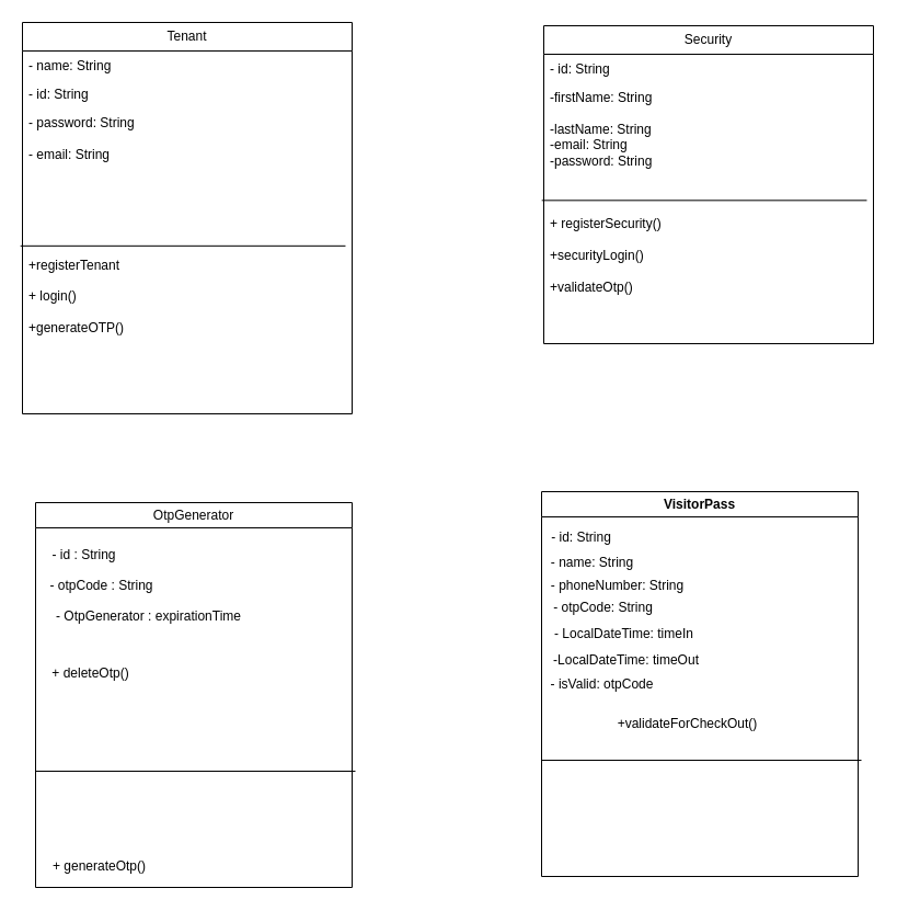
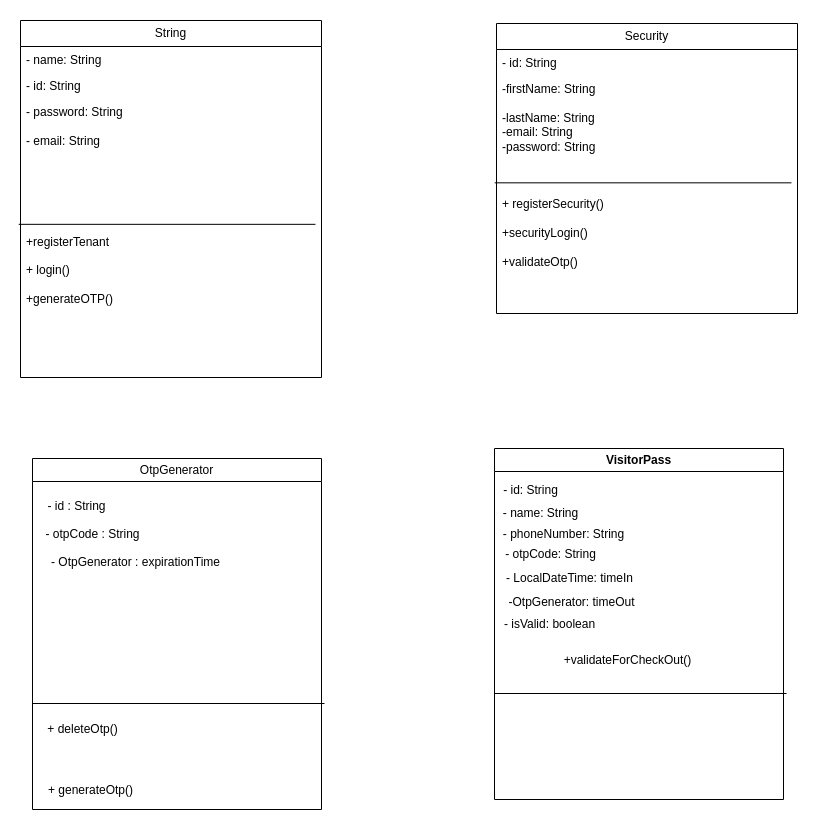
  <mxCell id="0" />
  <mxCell id="1" parent="0" />
- <mxCell id="2" value="Tenant" style="swimlane;fontStyle=0;childLayout=stackLayout;horizontal=1;startSize=26;fillColor=none;horizontalStack=0;resizeParent=1;resizeParentMax=0;resizeLast=0;collapsible=1;marginBottom=0;whiteSpace=wrap;html=1;" parent="1" vertex="1"><mxGeometry x="20" y="20" width="301" height="357" as="geometry" /></mxCell>
+ <mxCell id="2" value="String" style="swimlane;fontStyle=0;childLayout=stackLayout;horizontal=1;startSize=26;fillColor=none;horizontalStack=0;resizeParent=1;resizeParentMax=0;resizeLast=0;collapsible=1;marginBottom=0;whiteSpace=wrap;html=1;" parent="1" vertex="1"><mxGeometry x="20" y="20" width="301" height="357" as="geometry" /></mxCell>
  <mxCell id="3" value="- name: String&lt;div&gt;&lt;br&gt;&lt;/div&gt;" style="text;strokeColor=none;fillColor=none;align=left;verticalAlign=top;spacingLeft=4;spacingRight=4;overflow=hidden;rotatable=0;points=[[0,0.5],[1,0.5]];portConstraint=eastwest;whiteSpace=wrap;html=1;" parent="2" vertex="1"><mxGeometry y="26" width="301" height="26" as="geometry" /></mxCell>
  <mxCell id="4" value="" style="endArrow=none;html=1;rounded=0;entryX=0.98;entryY=0.451;entryDx=0;entryDy=0;entryPerimeter=0;exitX=-0.006;exitY=0.451;exitDx=0;exitDy=0;exitPerimeter=0;" parent="2" source="6" target="6" edge="1"><mxGeometry width="50" height="50" relative="1" as="geometry"><mxPoint x="-0.97" y="133.47" as="sourcePoint" /><mxPoint x="150.98" y="134.526" as="targetPoint" /><Array as="points" /></mxGeometry></mxCell>
  <mxCell id="5" value="- id: String" style="text;strokeColor=none;fillColor=none;align=left;verticalAlign=top;spacingLeft=4;spacingRight=4;overflow=hidden;rotatable=0;points=[[0,0.5],[1,0.5]];portConstraint=eastwest;whiteSpace=wrap;html=1;" parent="2" vertex="1"><mxGeometry y="52" width="301" height="26" as="geometry" /></mxCell>
  <mxCell id="6" value="- password: String&lt;div&gt;&lt;br&gt;&lt;/div&gt;&lt;div&gt;- email: String&lt;br&gt;&lt;br&gt;&lt;br&gt;&lt;br&gt;&lt;br&gt;&lt;br&gt;&lt;/div&gt;&lt;div&gt;&lt;br&gt;+registerTenant&lt;br&gt;&lt;br&gt;&lt;span style=&quot;background-color: transparent; color: light-dark(rgb(0, 0, 0), rgb(255, 255, 255));&quot;&gt;+ login()&lt;/span&gt;&lt;/div&gt;&lt;div&gt;&lt;span style=&quot;background-color: transparent; color: light-dark(rgb(0, 0, 0), rgb(255, 255, 255));&quot;&gt;&lt;br&gt;&lt;/span&gt;&lt;/div&gt;&lt;div&gt;&lt;span style=&quot;background-color: transparent; color: light-dark(rgb(0, 0, 0), rgb(255, 255, 255));&quot;&gt;+generateOTP()&lt;/span&gt;&lt;/div&gt;" style="text;strokeColor=none;fillColor=none;align=left;verticalAlign=top;spacingLeft=4;spacingRight=4;overflow=hidden;rotatable=0;points=[[0,0.5],[1,0.5]];portConstraint=eastwest;whiteSpace=wrap;html=1;" parent="2" vertex="1"><mxGeometry y="78" width="301" height="279" as="geometry" /></mxCell>
  <mxCell id="7" value="Security" style="swimlane;fontStyle=0;childLayout=stackLayout;horizontal=1;startSize=26;fillColor=none;horizontalStack=0;resizeParent=1;resizeParentMax=0;resizeLast=0;collapsible=1;marginBottom=0;whiteSpace=wrap;html=1;" parent="1" vertex="1"><mxGeometry x="496" y="23" width="301" height="290" as="geometry" /></mxCell>
  <mxCell id="8" value="" style="endArrow=none;html=1;rounded=0;entryX=0.98;entryY=0.451;entryDx=0;entryDy=0;entryPerimeter=0;exitX=-0.006;exitY=0.451;exitDx=0;exitDy=0;exitPerimeter=0;" parent="7" source="10" target="10" edge="1"><mxGeometry width="50" height="50" relative="1" as="geometry"><mxPoint x="-0.97" y="133.47" as="sourcePoint" /><mxPoint x="150.98" y="134.526" as="targetPoint" /><Array as="points" /></mxGeometry></mxCell>
  <mxCell id="9" value="- id: String" style="text;strokeColor=none;fillColor=none;align=left;verticalAlign=top;spacingLeft=4;spacingRight=4;overflow=hidden;rotatable=0;points=[[0,0.5],[1,0.5]];portConstraint=eastwest;whiteSpace=wrap;html=1;" parent="7" vertex="1"><mxGeometry y="26" width="301" height="26" as="geometry" /></mxCell>
  <mxCell id="10" value="-firstName: String&lt;div&gt;&lt;br&gt;&lt;/div&gt;&lt;div&gt;-lastName: String&lt;/div&gt;&lt;div&gt;-email: String&lt;/div&gt;&lt;div&gt;-password: String&lt;br&gt;&lt;br&gt;&lt;br&gt;&lt;br&gt;+ registerSecurity()&lt;br&gt;&lt;div&gt;&lt;br&gt;&lt;/div&gt;&lt;div&gt;+securityLogin()&lt;/div&gt;&lt;div&gt;&lt;br&gt;&lt;/div&gt;&lt;div&gt;+validateOtp()&lt;/div&gt;&lt;/div&gt;" style="text;strokeColor=none;fillColor=none;align=left;verticalAlign=top;spacingLeft=4;spacingRight=4;overflow=hidden;rotatable=0;points=[[0,0.5],[1,0.5]];portConstraint=eastwest;whiteSpace=wrap;html=1;" parent="7" vertex="1"><mxGeometry y="52" width="301" height="238" as="geometry" /></mxCell>
  <mxCell id="11" style="edgeStyle=orthogonalEdgeStyle;rounded=0;orthogonalLoop=1;jettySize=auto;html=1;exitX=1;exitY=0.5;exitDx=0;exitDy=0;" parent="7" source="10" target="10" edge="1"><mxGeometry relative="1" as="geometry" /></mxCell>
  <mxCell id="12" value="VisitorPass" style="swimlane;whiteSpace=wrap;html=1;" vertex="1" parent="1"><mxGeometry x="494" y="448" width="289" height="351" as="geometry" /></mxCell>
  <mxCell id="13" value="" style="endArrow=none;html=1;rounded=0;" edge="1" parent="12"><mxGeometry width="50" height="50" relative="1" as="geometry"><mxPoint y="245" as="sourcePoint" /><mxPoint x="292" y="245" as="targetPoint" /></mxGeometry></mxCell>
  <mxCell id="14" value="- id: String" style="text;html=1;align=center;verticalAlign=middle;resizable=0;points=[];autosize=1;strokeColor=none;fillColor=none;" vertex="1" parent="1"><mxGeometry x="493" y="477" width="73" height="26" as="geometry" /></mxCell>
  <mxCell id="15" value="- name: String" style="text;html=1;align=center;verticalAlign=middle;resizable=0;points=[];autosize=1;strokeColor=none;fillColor=none;" vertex="1" parent="1"><mxGeometry x="493" y="500" width="93" height="26" as="geometry" /></mxCell>
  <mxCell id="16" value="- phoneNumber: String" style="text;html=1;align=center;verticalAlign=middle;resizable=0;points=[];autosize=1;strokeColor=none;fillColor=none;" vertex="1" parent="1"><mxGeometry x="493" y="521" width="139" height="26" as="geometry" /></mxCell>
  <mxCell id="17" value="- otpCode: String" style="text;html=1;align=center;verticalAlign=middle;resizable=0;points=[];autosize=1;strokeColor=none;fillColor=none;" vertex="1" parent="1"><mxGeometry x="495" y="541" width="109" height="26" as="geometry" /></mxCell>
  <mxCell id="18" value="- LocalDateTime: timeIn" style="text;html=1;align=center;verticalAlign=middle;resizable=0;points=[];autosize=1;strokeColor=none;fillColor=none;" vertex="1" parent="1"><mxGeometry x="496" y="565" width="145" height="26" as="geometry" /></mxCell>
- <mxCell id="19" value="-LocalDateTime: timeOut" style="text;html=1;align=center;verticalAlign=middle;resizable=0;points=[];autosize=1;strokeColor=none;fillColor=none;" vertex="1" parent="1"><mxGeometry x="495" y="589" width="151" height="26" as="geometry" /></mxCell>
- <mxCell id="20" value="- isValid: otpCode" style="text;html=1;align=center;verticalAlign=middle;resizable=0;points=[];autosize=1;strokeColor=none;fillColor=none;" vertex="1" parent="1"><mxGeometry x="494" y="611" width="109" height="26" as="geometry" /></mxCell>
+ <mxCell id="19" value="-OtpGenerator: timeOut" style="text;html=1;align=center;verticalAlign=middle;resizable=0;points=[];autosize=1;strokeColor=none;fillColor=none;" vertex="1" parent="1"><mxGeometry x="495" y="589" width="151" height="26" as="geometry" /></mxCell>
+ <mxCell id="20" value="- isValid: boolean" style="text;html=1;align=center;verticalAlign=middle;resizable=0;points=[];autosize=1;strokeColor=none;fillColor=none;" vertex="1" parent="1"><mxGeometry x="494" y="611" width="109" height="26" as="geometry" /></mxCell>
  <mxCell id="21" value="&lt;span style=&quot;text-align: left; text-wrap-mode: wrap;&quot;&gt;+validateForCheckOut()&lt;/span&gt;" style="text;html=1;align=center;verticalAlign=middle;resizable=0;points=[];autosize=1;strokeColor=none;fillColor=none;" vertex="1" parent="1"><mxGeometry x="554" y="647" width="146" height="26" as="geometry" /></mxCell>
  <mxCell id="22" value="&lt;span style=&quot;font-weight: 400;&quot;&gt;OtpGenerator&lt;/span&gt;" style="swimlane;whiteSpace=wrap;html=1;" vertex="1" parent="1"><mxGeometry x="32" y="458" width="289" height="351" as="geometry" /></mxCell>
  <mxCell id="23" value="" style="endArrow=none;html=1;rounded=0;" edge="1" parent="22"><mxGeometry width="50" height="50" relative="1" as="geometry"><mxPoint y="245" as="sourcePoint" /><mxPoint x="292" y="245" as="targetPoint" /></mxGeometry></mxCell>
  <mxCell id="24" value="- otpCode : String" style="text;html=1;align=center;verticalAlign=middle;resizable=0;points=[];autosize=1;strokeColor=none;fillColor=none;" vertex="1" parent="22"><mxGeometry x="4" y="63" width="112" height="26" as="geometry" /></mxCell>
  <mxCell id="25" value="- id : String" style="text;html=1;align=center;verticalAlign=middle;resizable=0;points=[];autosize=1;strokeColor=none;fillColor=none;" vertex="1" parent="22"><mxGeometry x="6" y="35" width="76" height="26" as="geometry" /></mxCell>
  <mxCell id="26" value="- OtpGenerator : expirationTime" style="text;html=1;align=center;verticalAlign=middle;resizable=0;points=[];autosize=1;strokeColor=none;fillColor=none;" vertex="1" parent="22"><mxGeometry x="6" y="91" width="194" height="26" as="geometry" /></mxCell>
- <mxCell id="27" value="+ deleteOtp()" style="text;html=1;align=center;verticalAlign=middle;resizable=0;points=[];autosize=1;strokeColor=none;fillColor=none;" vertex="1" parent="22"><mxGeometry x="6" y="143" width="88" height="26" as="geometry" /></mxCell>
+ <mxCell id="27" value="+ deleteOtp()" style="text;html=1;align=center;verticalAlign=middle;resizable=0;points=[];autosize=1;strokeColor=none;fillColor=none;" vertex="1" parent="22"><mxGeometry x="6" y="258" width="88" height="26" as="geometry" /></mxCell>
  <mxCell id="28" value="+ generateOtp()" style="text;html=1;align=center;verticalAlign=middle;resizable=0;points=[];autosize=1;strokeColor=none;fillColor=none;" vertex="1" parent="22"><mxGeometry x="6" y="319" width="103" height="26" as="geometry" /></mxCell>
